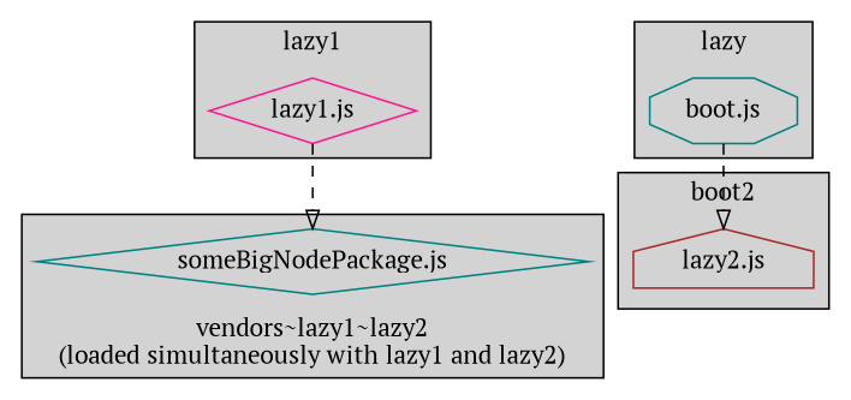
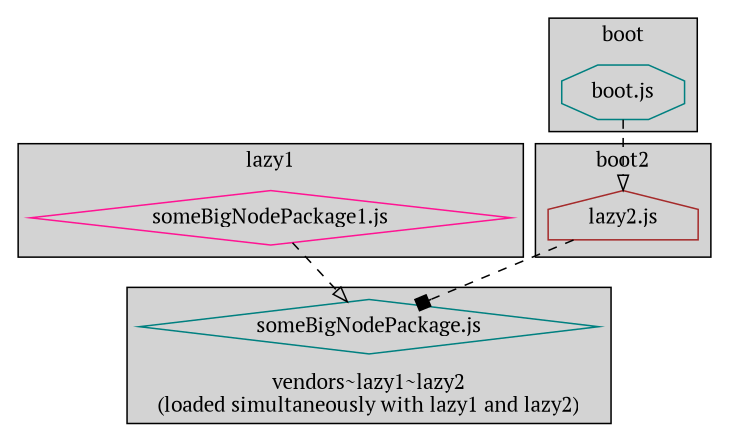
  digraph {
    fontname="PT Serif"
    node [color=teal fontname="PT Serif" shape=diamond]
    edge [arrowhead=onormal fontname="PT Serif" fontsize=8 style=dashed]
-   n1 [color=deeppink label="lazy1.js"]
+   n1 [color=deeppink label="someBigNodePackage1.js"]
    n2 [label="boot.js" shape=octagon]
    n3 [color=brown label="lazy2.js" shape=house]
    n4 [label="someBigNodePackage.js"]
    subgraph cluster_1 {
      bgcolor=lightgrey
      label=lazy1
      n1
    }
    subgraph cluster_2 {
      bgcolor=lightgrey
-     label=lazy
+     label=boot
      n2
    }
    subgraph cluster_3 {
      bgcolor=lightgrey
      label=boot2
      n3
    }
    subgraph cluster_4 {
      bgcolor=lightgrey
      label="vendors~lazy1~lazy2\n(loaded simultaneously with lazy1 and lazy2)"
      labelloc=b
      n4
    }
    n1 -> n4
    n2 -> n3
+   n3 -> n4 [arrowhead=box]
  }
